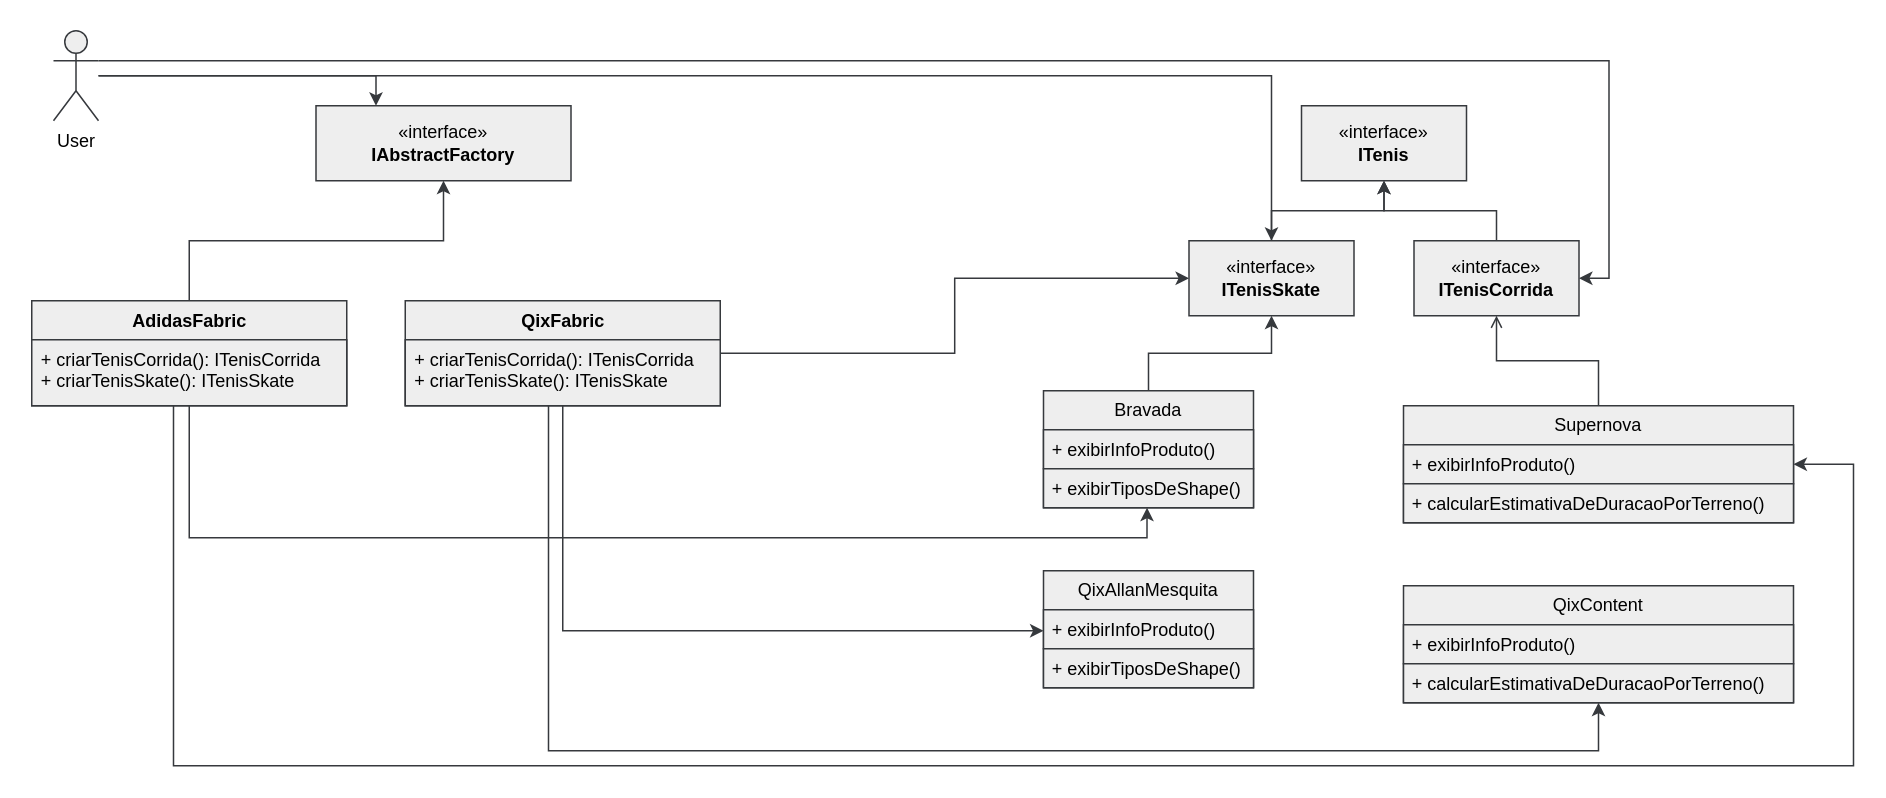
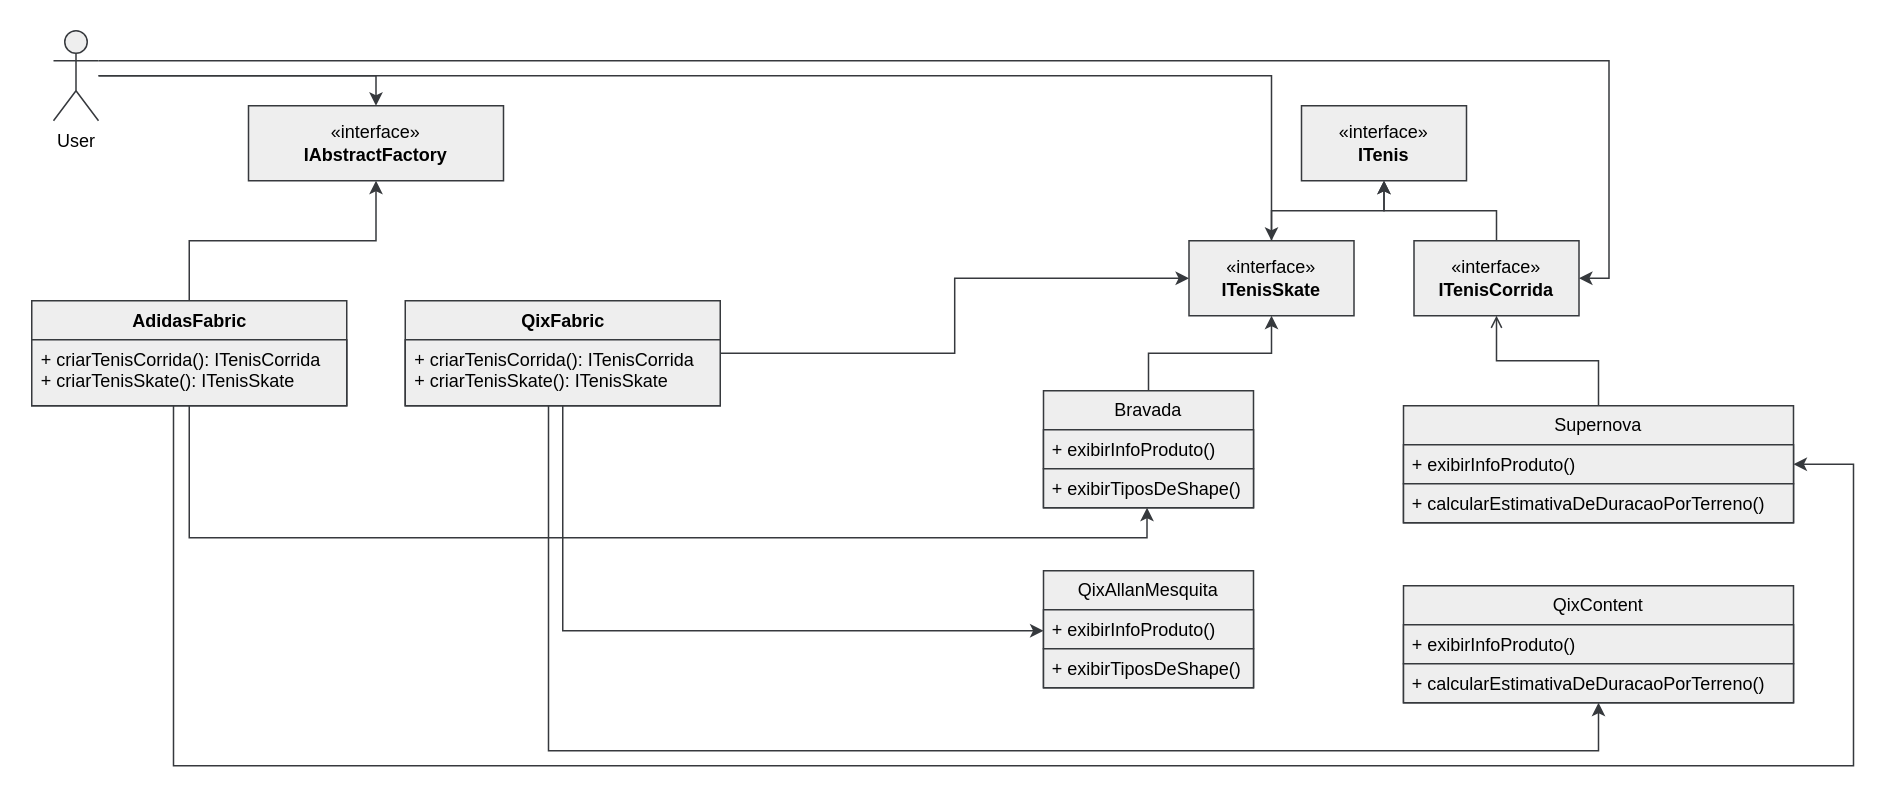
  <mxCell id="0" />
  <mxCell id="1" parent="0" />
  <mxCell id="2" style="edgeStyle=orthogonalEdgeStyle;rounded=0;orthogonalLoop=1;jettySize=auto;html=1;entryX=0.5;entryY=1;entryDx=0;entryDy=0;labelBackgroundColor=none;labelBorderColor=none;fillColor=#eeeeee;strokeColor=#36393d;" edge="1" parent="1" source="4" target="6"><mxGeometry relative="1" as="geometry" /></mxCell>
  <mxCell id="3" style="edgeStyle=orthogonalEdgeStyle;rounded=0;orthogonalLoop=1;jettySize=auto;html=1;labelBackgroundColor=none;labelBorderColor=none;fillColor=#eeeeee;strokeColor=#36393d;" edge="1" parent="1" source="4" target="25"><mxGeometry relative="1" as="geometry"><Array as="points"><mxPoint x="115" y="510" /><mxPoint x="1235" y="510" /><mxPoint x="1235" y="309" /></Array></mxGeometry></mxCell>
  <mxCell id="4" value="AdidasFabric" style="swimlane;fontStyle=1;align=center;verticalAlign=top;childLayout=stackLayout;horizontal=1;startSize=26;horizontalStack=0;resizeParent=1;resizeParentMax=0;resizeLast=0;collapsible=1;marginBottom=0;whiteSpace=wrap;html=1;labelBackgroundColor=none;labelBorderColor=none;fillColor=#eeeeee;strokeColor=#36393d;" vertex="1" parent="1"><mxGeometry x="20.5" y="200" width="210" height="70" as="geometry" /></mxCell>
  <mxCell id="5" value="+&amp;nbsp;criarTenisCorrida(): ITenisCorrida&amp;nbsp;&lt;div&gt;+ criarTenisSkate(): ITenisSkate&lt;/div&gt;" style="text;align=left;verticalAlign=top;spacingLeft=4;spacingRight=4;overflow=hidden;rotatable=0;points=[[0,0.5],[1,0.5]];portConstraint=eastwest;whiteSpace=wrap;html=1;labelBackgroundColor=none;labelBorderColor=none;fillColor=#eeeeee;strokeColor=#36393d;" vertex="1" parent="4"><mxGeometry y="26" width="210" height="44" as="geometry" /></mxCell>
- <mxCell id="6" value="«interface»&lt;br&gt;&lt;span style=&quot;font-weight: 700;&quot;&gt;IAbstractFactory&lt;/span&gt;" style="html=1;whiteSpace=wrap;labelBackgroundColor=none;labelBorderColor=none;fillColor=#eeeeee;strokeColor=#36393d;" vertex="1" parent="1"><mxGeometry x="210" y="70" width="170" height="50" as="geometry" /></mxCell>
+ <mxCell id="6" value="«interface»&lt;br&gt;&lt;span style=&quot;font-weight: 700;&quot;&gt;IAbstractFactory&lt;/span&gt;" style="html=1;whiteSpace=wrap;labelBackgroundColor=none;labelBorderColor=none;fillColor=#eeeeee;strokeColor=#36393d;" vertex="1" parent="1"><mxGeometry x="165" y="70" width="170" height="50" as="geometry" /></mxCell>
  <mxCell id="7" style="edgeStyle=orthogonalEdgeStyle;rounded=0;orthogonalLoop=1;jettySize=auto;html=1;labelBackgroundColor=none;labelBorderColor=none;fillColor=#eeeeee;strokeColor=#36393d;" edge="1" parent="1" source="9" target="13"><mxGeometry relative="1" as="geometry" /></mxCell>
  <mxCell id="8" style="edgeStyle=orthogonalEdgeStyle;rounded=0;orthogonalLoop=1;jettySize=auto;html=1;labelBackgroundColor=none;labelBorderColor=none;fillColor=#eeeeee;strokeColor=#36393d;" edge="1" parent="1" source="9" target="29"><mxGeometry relative="1" as="geometry"><Array as="points"><mxPoint x="375" y="420" /></Array></mxGeometry></mxCell>
  <mxCell id="9" value="QixFabric" style="swimlane;fontStyle=1;align=center;verticalAlign=top;childLayout=stackLayout;horizontal=1;startSize=26;horizontalStack=0;resizeParent=1;resizeParentMax=0;resizeLast=0;collapsible=1;marginBottom=0;whiteSpace=wrap;html=1;labelBackgroundColor=none;labelBorderColor=none;fillColor=#eeeeee;strokeColor=#36393d;" vertex="1" parent="1"><mxGeometry x="269.5" y="200" width="210" height="70" as="geometry" /></mxCell>
  <mxCell id="10" value="+&amp;nbsp;criarTenisCorrida(): ITenisCorrida&amp;nbsp;&lt;div&gt;+ criarTenisSkate(): ITenisSkate&lt;/div&gt;" style="text;align=left;verticalAlign=top;spacingLeft=4;spacingRight=4;overflow=hidden;rotatable=0;points=[[0,0.5],[1,0.5]];portConstraint=eastwest;whiteSpace=wrap;html=1;labelBackgroundColor=none;labelBorderColor=none;fillColor=#eeeeee;strokeColor=#36393d;" vertex="1" parent="9"><mxGeometry y="26" width="210" height="44" as="geometry" /></mxCell>
  <mxCell id="11" value="«interface»&lt;br&gt;&lt;b&gt;ITenis&lt;/b&gt;" style="html=1;whiteSpace=wrap;labelBackgroundColor=none;labelBorderColor=none;fillColor=#eeeeee;strokeColor=#36393d;" vertex="1" parent="1"><mxGeometry x="867" y="70" width="110" height="50" as="geometry" /></mxCell>
  <mxCell id="12" style="edgeStyle=orthogonalEdgeStyle;rounded=0;orthogonalLoop=1;jettySize=auto;html=1;entryX=0.5;entryY=1;entryDx=0;entryDy=0;labelBackgroundColor=none;labelBorderColor=none;fillColor=#eeeeee;strokeColor=#36393d;" edge="1" parent="1" source="13" target="11"><mxGeometry relative="1" as="geometry" /></mxCell>
  <mxCell id="13" value="«interface»&lt;br&gt;&lt;b&gt;ITenisSkate&lt;/b&gt;" style="html=1;whiteSpace=wrap;labelBackgroundColor=none;labelBorderColor=none;fillColor=#eeeeee;strokeColor=#36393d;" vertex="1" parent="1"><mxGeometry x="792" y="160" width="110" height="50" as="geometry" /></mxCell>
  <mxCell id="14" style="edgeStyle=orthogonalEdgeStyle;rounded=0;orthogonalLoop=1;jettySize=auto;html=1;entryX=0.5;entryY=1;entryDx=0;entryDy=0;labelBackgroundColor=none;labelBorderColor=none;fillColor=#eeeeee;strokeColor=#36393d;" edge="1" parent="1" source="15" target="11"><mxGeometry relative="1" as="geometry" /></mxCell>
  <mxCell id="15" value="«interface»&lt;br&gt;&lt;b&gt;ITenisCorrida&lt;/b&gt;" style="html=1;whiteSpace=wrap;labelBackgroundColor=none;labelBorderColor=none;fillColor=#eeeeee;strokeColor=#36393d;" vertex="1" parent="1"><mxGeometry x="942" y="160" width="110" height="50" as="geometry" /></mxCell>
  <mxCell id="16" style="edgeStyle=orthogonalEdgeStyle;rounded=0;orthogonalLoop=1;jettySize=auto;html=1;labelBackgroundColor=none;labelBorderColor=none;fillColor=#eeeeee;strokeColor=#36393d;" edge="1" parent="1" source="19" target="6"><mxGeometry relative="1" as="geometry"><Array as="points"><mxPoint x="250" y="50" /></Array></mxGeometry></mxCell>
  <mxCell id="17" style="edgeStyle=orthogonalEdgeStyle;rounded=0;orthogonalLoop=1;jettySize=auto;html=1;labelBackgroundColor=none;labelBorderColor=none;fillColor=#eeeeee;strokeColor=#36393d;" edge="1" parent="1" source="19" target="13"><mxGeometry relative="1" as="geometry" /></mxCell>
  <mxCell id="18" style="edgeStyle=orthogonalEdgeStyle;rounded=0;orthogonalLoop=1;jettySize=auto;html=1;entryX=1;entryY=0.5;entryDx=0;entryDy=0;labelBackgroundColor=none;labelBorderColor=none;fillColor=#eeeeee;strokeColor=#36393d;" edge="1" parent="1" source="19" target="15"><mxGeometry relative="1" as="geometry"><Array as="points"><mxPoint x="1072" y="40" /><mxPoint x="1072" y="185" /></Array></mxGeometry></mxCell>
  <mxCell id="19" value="User&lt;div&gt;&lt;br&gt;&lt;/div&gt;" style="shape=umlActor;verticalLabelPosition=bottom;verticalAlign=top;html=1;labelBackgroundColor=none;labelBorderColor=none;fillColor=#eeeeee;strokeColor=#36393d;" vertex="1" parent="1"><mxGeometry x="35" y="20" width="30" height="60" as="geometry" /></mxCell>
  <mxCell id="20" style="edgeStyle=orthogonalEdgeStyle;rounded=0;orthogonalLoop=1;jettySize=auto;html=1;labelBackgroundColor=none;labelBorderColor=none;fillColor=#eeeeee;strokeColor=#36393d;" edge="1" parent="1" source="21" target="13"><mxGeometry relative="1" as="geometry" /></mxCell>
  <mxCell id="21" value="Bravada" style="swimlane;fontStyle=0;childLayout=stackLayout;horizontal=1;startSize=26;horizontalStack=0;resizeParent=1;resizeParentMax=0;resizeLast=0;collapsible=1;marginBottom=0;whiteSpace=wrap;html=1;labelBackgroundColor=none;labelBorderColor=none;fillColor=#eeeeee;strokeColor=#36393d;" vertex="1" parent="1"><mxGeometry x="695" y="260" width="140" height="78" as="geometry" /></mxCell>
  <mxCell id="22" value="+&amp;nbsp;exibirInfoProduto()" style="text;align=left;verticalAlign=top;spacingLeft=4;spacingRight=4;overflow=hidden;rotatable=0;points=[[0,0.5],[1,0.5]];portConstraint=eastwest;whiteSpace=wrap;html=1;labelBackgroundColor=none;labelBorderColor=none;fillColor=#eeeeee;strokeColor=#36393d;" vertex="1" parent="21"><mxGeometry y="26" width="140" height="26" as="geometry" /></mxCell>
  <mxCell id="23" value="+&amp;nbsp;exibirTiposDeShape()" style="text;align=left;verticalAlign=top;spacingLeft=4;spacingRight=4;overflow=hidden;rotatable=0;points=[[0,0.5],[1,0.5]];portConstraint=eastwest;whiteSpace=wrap;html=1;labelBackgroundColor=none;labelBorderColor=none;fillColor=#eeeeee;strokeColor=#36393d;" vertex="1" parent="21"><mxGeometry y="52" width="140" height="26" as="geometry" /></mxCell>
  <mxCell id="24" style="edgeStyle=orthogonalEdgeStyle;rounded=0;orthogonalLoop=1;jettySize=auto;html=1;labelBackgroundColor=none;labelBorderColor=none;fillColor=#eeeeee;strokeColor=#36393d;endArrow=open;" edge="1" parent="1" source="25" target="15"><mxGeometry relative="1" as="geometry" /></mxCell>
  <mxCell id="25" value="Supernova" style="swimlane;fontStyle=0;childLayout=stackLayout;horizontal=1;startSize=26;horizontalStack=0;resizeParent=1;resizeParentMax=0;resizeLast=0;collapsible=1;marginBottom=0;whiteSpace=wrap;html=1;labelBackgroundColor=none;rounded=0;labelBorderColor=none;fillColor=#eeeeee;strokeColor=#36393d;" vertex="1" parent="1"><mxGeometry x="935" y="270" width="260" height="78" as="geometry" /></mxCell>
  <mxCell id="26" value="+&amp;nbsp;exibirInfoProduto()" style="text;align=left;verticalAlign=top;spacingLeft=4;spacingRight=4;overflow=hidden;rotatable=0;points=[[0,0.5],[1,0.5]];portConstraint=eastwest;whiteSpace=wrap;html=1;labelBackgroundColor=none;labelBorderColor=none;fillColor=#eeeeee;strokeColor=#36393d;" vertex="1" parent="25"><mxGeometry y="26" width="260" height="26" as="geometry" /></mxCell>
  <mxCell id="27" value="+ calcularEstimativaDeDuracaoPorTerreno()" style="text;align=left;verticalAlign=top;spacingLeft=4;spacingRight=4;overflow=hidden;rotatable=0;points=[[0,0.5],[1,0.5]];portConstraint=eastwest;whiteSpace=wrap;html=1;labelBackgroundColor=none;labelBorderColor=none;fillColor=#eeeeee;strokeColor=#36393d;" vertex="1" parent="25"><mxGeometry y="52" width="260" height="26" as="geometry" /></mxCell>
  <mxCell id="28" style="edgeStyle=orthogonalEdgeStyle;rounded=0;orthogonalLoop=1;jettySize=auto;html=1;entryX=0.493;entryY=1;entryDx=0;entryDy=0;entryPerimeter=0;labelBackgroundColor=none;labelBorderColor=none;fillColor=#eeeeee;strokeColor=#36393d;" edge="1" parent="1" source="4" target="23"><mxGeometry relative="1" as="geometry" /></mxCell>
  <mxCell id="29" value="QixAllanMesquita" style="swimlane;fontStyle=0;childLayout=stackLayout;horizontal=1;startSize=26;horizontalStack=0;resizeParent=1;resizeParentMax=0;resizeLast=0;collapsible=1;marginBottom=0;whiteSpace=wrap;html=1;labelBackgroundColor=none;labelBorderColor=none;fillColor=#eeeeee;strokeColor=#36393d;" vertex="1" parent="1"><mxGeometry x="695" y="380" width="140" height="78" as="geometry" /></mxCell>
  <mxCell id="30" value="+&amp;nbsp;exibirInfoProduto()" style="text;align=left;verticalAlign=top;spacingLeft=4;spacingRight=4;overflow=hidden;rotatable=0;points=[[0,0.5],[1,0.5]];portConstraint=eastwest;whiteSpace=wrap;html=1;labelBackgroundColor=none;labelBorderColor=none;fillColor=#eeeeee;strokeColor=#36393d;" vertex="1" parent="29"><mxGeometry y="26" width="140" height="26" as="geometry" /></mxCell>
  <mxCell id="31" value="+&amp;nbsp;exibirTiposDeShape()" style="text;align=left;verticalAlign=top;spacingLeft=4;spacingRight=4;overflow=hidden;rotatable=0;points=[[0,0.5],[1,0.5]];portConstraint=eastwest;whiteSpace=wrap;html=1;labelBackgroundColor=none;labelBorderColor=none;fillColor=#eeeeee;strokeColor=#36393d;" vertex="1" parent="29"><mxGeometry y="52" width="140" height="26" as="geometry" /></mxCell>
  <mxCell id="32" value="QixContent" style="swimlane;fontStyle=0;childLayout=stackLayout;horizontal=1;startSize=26;horizontalStack=0;resizeParent=1;resizeParentMax=0;resizeLast=0;collapsible=1;marginBottom=0;whiteSpace=wrap;html=1;labelBackgroundColor=none;labelBorderColor=none;fillColor=#eeeeee;strokeColor=#36393d;" vertex="1" parent="1"><mxGeometry x="935" y="390" width="260" height="78" as="geometry" /></mxCell>
  <mxCell id="33" value="+&amp;nbsp;exibirInfoProduto()" style="text;align=left;verticalAlign=top;spacingLeft=4;spacingRight=4;overflow=hidden;rotatable=0;points=[[0,0.5],[1,0.5]];portConstraint=eastwest;whiteSpace=wrap;html=1;labelBackgroundColor=none;labelBorderColor=none;fillColor=#eeeeee;strokeColor=#36393d;" vertex="1" parent="32"><mxGeometry y="26" width="260" height="26" as="geometry" /></mxCell>
  <mxCell id="34" value="+ calcularEstimativaDeDuracaoPorTerreno()" style="text;align=left;verticalAlign=top;spacingLeft=4;spacingRight=4;overflow=hidden;rotatable=0;points=[[0,0.5],[1,0.5]];portConstraint=eastwest;whiteSpace=wrap;html=1;labelBackgroundColor=none;labelBorderColor=none;fillColor=#eeeeee;strokeColor=#36393d;" vertex="1" parent="32"><mxGeometry y="52" width="260" height="26" as="geometry" /></mxCell>
  <mxCell id="35" style="edgeStyle=orthogonalEdgeStyle;rounded=0;orthogonalLoop=1;jettySize=auto;html=1;labelBackgroundColor=none;labelBorderColor=none;fillColor=#eeeeee;strokeColor=#36393d;" edge="1" parent="1" source="10" target="32"><mxGeometry relative="1" as="geometry"><Array as="points"><mxPoint x="365" y="500" /><mxPoint x="1065" y="500" /></Array></mxGeometry></mxCell>
